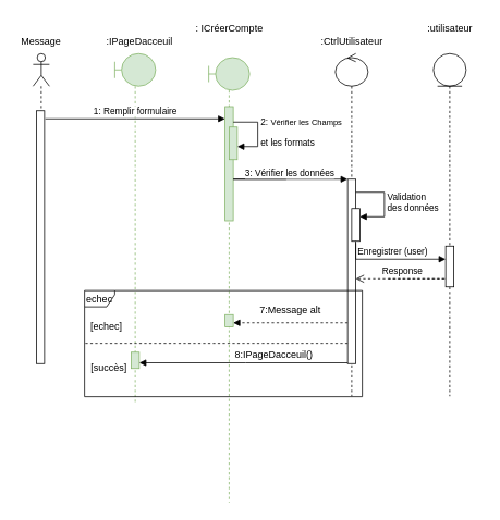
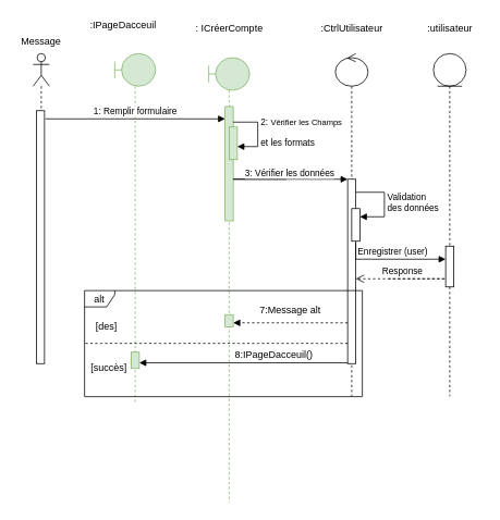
  <mxCell id="0" />
  <mxCell id="1" parent="0" />
  <mxCell id="2" value="" style="shape=umlLifeline;perimeter=lifelinePerimeter;whiteSpace=wrap;html=1;container=1;dropTarget=0;collapsible=0;recursiveResize=0;outlineConnect=0;portConstraint=eastwest;newEdgeStyle={&quot;edgeStyle&quot;:&quot;elbowEdgeStyle&quot;,&quot;elbow&quot;:&quot;vertical&quot;,&quot;curved&quot;:0,&quot;rounded&quot;:0};participant=umlBoundary;fillColor=#d5e8d4;strokeColor=#82b366;" parent="1" vertex="1"><mxGeometry x="140" y="65" width="50" height="430" as="geometry" /></mxCell>
  <mxCell id="3" value="" style="shape=umlLifeline;perimeter=lifelinePerimeter;whiteSpace=wrap;html=1;container=1;dropTarget=0;collapsible=0;recursiveResize=0;outlineConnect=0;portConstraint=eastwest;newEdgeStyle={&quot;edgeStyle&quot;:&quot;elbowEdgeStyle&quot;,&quot;elbow&quot;:&quot;vertical&quot;,&quot;curved&quot;:0,&quot;rounded&quot;:0};participant=umlActor;" parent="1" vertex="1"><mxGeometry x="40" y="65" width="20" height="380" as="geometry" /></mxCell>
  <mxCell id="4" value="" style="html=1;points=[];perimeter=orthogonalPerimeter;outlineConnect=0;targetShapes=umlLifeline;portConstraint=eastwest;newEdgeStyle={&quot;edgeStyle&quot;:&quot;elbowEdgeStyle&quot;,&quot;elbow&quot;:&quot;vertical&quot;,&quot;curved&quot;:0,&quot;rounded&quot;:0};" parent="3" vertex="1"><mxGeometry x="4" y="70" width="10" height="310" as="geometry" /></mxCell>
  <mxCell id="5" value="" style="shape=umlLifeline;perimeter=lifelinePerimeter;whiteSpace=wrap;html=1;container=1;dropTarget=0;collapsible=0;recursiveResize=0;outlineConnect=0;portConstraint=eastwest;newEdgeStyle={&quot;edgeStyle&quot;:&quot;elbowEdgeStyle&quot;,&quot;elbow&quot;:&quot;vertical&quot;,&quot;curved&quot;:0,&quot;rounded&quot;:0};participant=umlBoundary;fillColor=#d5e8d4;strokeColor=#82b366;" parent="1" vertex="1"><mxGeometry x="255" y="70" width="50" height="545" as="geometry" /></mxCell>
  <mxCell id="6" value="" style="html=1;points=[];perimeter=orthogonalPerimeter;outlineConnect=0;targetShapes=umlLifeline;portConstraint=eastwest;newEdgeStyle={&quot;edgeStyle&quot;:&quot;elbowEdgeStyle&quot;,&quot;elbow&quot;:&quot;vertical&quot;,&quot;curved&quot;:0,&quot;rounded&quot;:0};fillColor=#d5e8d4;strokeColor=#82b366;" parent="5" vertex="1"><mxGeometry x="20" y="60" width="10" height="140" as="geometry" /></mxCell>
  <mxCell id="7" value="" style="html=1;points=[];perimeter=orthogonalPerimeter;outlineConnect=0;targetShapes=umlLifeline;portConstraint=eastwest;newEdgeStyle={&quot;edgeStyle&quot;:&quot;elbowEdgeStyle&quot;,&quot;elbow&quot;:&quot;vertical&quot;,&quot;curved&quot;:0,&quot;rounded&quot;:0};fillColor=#d5e8d4;strokeColor=#82b366;" parent="5" vertex="1"><mxGeometry x="25" y="85" width="10" height="40" as="geometry" /></mxCell>
  <mxCell id="8" value="2: &lt;font style=&quot;font-size: 10px;&quot;&gt;Vérifier les Champs&lt;/font&gt;&lt;div style=&quot;font-size: 10px;&quot;&gt;&lt;font style=&quot;font-size: 10px;&quot;&gt;&lt;br&gt;&lt;/font&gt;&lt;/div&gt;et les formats" style="html=1;align=left;spacingLeft=2;endArrow=block;rounded=0;edgeStyle=orthogonalEdgeStyle;curved=0;rounded=0;" parent="5" edge="1"><mxGeometry relative="1" as="geometry"><mxPoint x="30" y="79" as="sourcePoint" /><Array as="points"><mxPoint x="60" y="109" /></Array><mxPoint x="35" y="109.023" as="targetPoint" /></mxGeometry></mxCell>
  <mxCell id="9" value="" style="html=1;points=[];perimeter=orthogonalPerimeter;outlineConnect=0;targetShapes=umlLifeline;portConstraint=eastwest;newEdgeStyle={&quot;edgeStyle&quot;:&quot;elbowEdgeStyle&quot;,&quot;elbow&quot;:&quot;vertical&quot;,&quot;curved&quot;:0,&quot;rounded&quot;:0};fillColor=#d5e8d4;strokeColor=#82b366;" parent="5" vertex="1"><mxGeometry x="20" y="315" width="10" height="15" as="geometry" /></mxCell>
  <mxCell id="10" value="" style="shape=umlLifeline;perimeter=lifelinePerimeter;whiteSpace=wrap;html=1;container=1;dropTarget=0;collapsible=0;recursiveResize=0;outlineConnect=0;portConstraint=eastwest;newEdgeStyle={&quot;edgeStyle&quot;:&quot;elbowEdgeStyle&quot;,&quot;elbow&quot;:&quot;vertical&quot;,&quot;curved&quot;:0,&quot;rounded&quot;:0};participant=umlEntity;" parent="1" vertex="1"><mxGeometry x="530" y="65" width="40" height="420" as="geometry" /></mxCell>
  <mxCell id="11" value="" style="html=1;points=[];perimeter=orthogonalPerimeter;outlineConnect=0;targetShapes=umlLifeline;portConstraint=eastwest;newEdgeStyle={&quot;edgeStyle&quot;:&quot;elbowEdgeStyle&quot;,&quot;elbow&quot;:&quot;vertical&quot;,&quot;curved&quot;:0,&quot;rounded&quot;:0};" parent="10" vertex="1"><mxGeometry x="15" y="236" width="10" height="50" as="geometry" /></mxCell>
  <mxCell id="12" value="" style="shape=umlLifeline;perimeter=lifelinePerimeter;whiteSpace=wrap;html=1;container=1;dropTarget=0;collapsible=0;recursiveResize=0;outlineConnect=0;portConstraint=eastwest;newEdgeStyle={&quot;edgeStyle&quot;:&quot;elbowEdgeStyle&quot;,&quot;elbow&quot;:&quot;vertical&quot;,&quot;curved&quot;:0,&quot;rounded&quot;:0};participant=umlControl;" parent="1" vertex="1"><mxGeometry x="410" y="65" width="40" height="420" as="geometry" /></mxCell>
  <mxCell id="13" value="" style="html=1;points=[];perimeter=orthogonalPerimeter;outlineConnect=0;targetShapes=umlLifeline;portConstraint=eastwest;newEdgeStyle={&quot;edgeStyle&quot;:&quot;elbowEdgeStyle&quot;,&quot;elbow&quot;:&quot;vertical&quot;,&quot;curved&quot;:0,&quot;rounded&quot;:0};" parent="12" vertex="1"><mxGeometry x="15" y="154" width="10" height="226" as="geometry" /></mxCell>
  <mxCell id="14" value="" style="html=1;verticalAlign=bottom;endArrow=block;edgeStyle=elbowEdgeStyle;elbow=vertical;curved=0;rounded=0;" parent="12" target="13" edge="1"><mxGeometry x="0.389" y="-76" relative="1" as="geometry"><mxPoint x="-60" y="154" as="sourcePoint" /><Array as="points"><mxPoint x="-125" y="154" /></Array><mxPoint as="offset" /><mxPoint x="10" y="154" as="targetPoint" /></mxGeometry></mxCell>
  <mxCell id="15" value="3: Vérifier les données" style="edgeLabel;html=1;align=center;verticalAlign=middle;resizable=0;points=[];" parent="14" vertex="1" connectable="0"><mxGeometry x="0.385" y="2" relative="1" as="geometry"><mxPoint x="-9" y="-6" as="offset" /></mxGeometry></mxCell>
  <mxCell id="16" value="" style="html=1;points=[];perimeter=orthogonalPerimeter;outlineConnect=0;targetShapes=umlLifeline;portConstraint=eastwest;newEdgeStyle={&quot;edgeStyle&quot;:&quot;elbowEdgeStyle&quot;,&quot;elbow&quot;:&quot;vertical&quot;,&quot;curved&quot;:0,&quot;rounded&quot;:0};" parent="12" vertex="1"><mxGeometry x="20" y="190" width="10" height="40" as="geometry" /></mxCell>
  <mxCell id="17" value="&lt;div&gt;Validation&lt;/div&gt;&lt;div&gt;des données&lt;br&gt;&lt;/div&gt;" style="html=1;align=left;spacingLeft=2;endArrow=block;rounded=0;edgeStyle=orthogonalEdgeStyle;curved=0;rounded=0;" parent="12" source="13" target="16" edge="1"><mxGeometry relative="1" as="geometry"><mxPoint x="30" y="170" as="sourcePoint" /><Array as="points"><mxPoint x="60" y="170" /><mxPoint x="60" y="200" /></Array></mxGeometry></mxCell>
  <mxCell id="18" value="1: Remplir formulaire" style="html=1;verticalAlign=bottom;endArrow=block;edgeStyle=elbowEdgeStyle;elbow=vertical;curved=0;rounded=0;" parent="1" target="6" edge="1"><mxGeometry relative="1" as="geometry"><mxPoint x="55" y="145" as="sourcePoint" /><mxPoint x="190" y="145" as="targetPoint" /><Array as="points"><mxPoint x="155" y="145" /><mxPoint x="165" y="125" /><mxPoint x="65" y="95" /><mxPoint x="115" y="95" /></Array></mxGeometry></mxCell>
- <mxCell id="19" value="echec" style="shape=umlFrame;whiteSpace=wrap;html=1;pointerEvents=0;width=37;height=20;" parent="1" vertex="1"><mxGeometry x="103" y="355.5" width="340" height="130" as="geometry" /></mxCell>
+ <mxCell id="19" value="alt" style="shape=umlFrame;whiteSpace=wrap;html=1;pointerEvents=0;width=37;height=20;" parent="1" vertex="1"><mxGeometry x="103" y="355.5" width="340" height="130" as="geometry" /></mxCell>
  <mxCell id="20" value="Enregistrer (user)" style="html=1;verticalAlign=bottom;endArrow=block;edgeStyle=elbowEdgeStyle;elbow=vertical;curved=0;rounded=0;" parent="1" target="11" edge="1"><mxGeometry relative="1" as="geometry"><mxPoint x="435" y="297" as="sourcePoint" /><Array as="points"><mxPoint x="490" y="317" /><mxPoint x="440" y="297" /><mxPoint x="410" y="287" /></Array></mxGeometry></mxCell>
  <mxCell id="21" value=" : ICréerCompte" style="text;html=1;align=center;verticalAlign=middle;resizable=0;points=[];autosize=1;strokeColor=none;fillColor=none;" parent="1" vertex="1"><mxGeometry x="230" y="20" width="100" height="30" as="geometry" /></mxCell>
- <mxCell id="22" value=":CtrlUtilisateur" style="text;html=1;align=center;verticalAlign=middle;resizable=0;points=[];autosize=1;strokeColor=none;fillColor=none;" parent="1" vertex="1"><mxGeometry x="380" y="35" width="100" height="30" as="geometry" /></mxCell>
+ <mxCell id="22" value=":CtrlUtilisateur" style="text;html=1;align=center;verticalAlign=middle;resizable=0;points=[];autosize=1;strokeColor=none;fillColor=none;" parent="1" vertex="1"><mxGeometry x="380" y="20" width="100" height="30" as="geometry" /></mxCell>
  <mxCell id="23" value=":utilisateur" style="text;html=1;align=center;verticalAlign=middle;resizable=0;points=[];autosize=1;strokeColor=none;fillColor=none;" parent="1" vertex="1"><mxGeometry x="510" y="20" width="80" height="30" as="geometry" /></mxCell>
  <mxCell id="24" value="Message" style="text;html=1;strokeColor=none;fillColor=none;align=center;verticalAlign=middle;whiteSpace=wrap;rounded=0;" parent="1" vertex="1"><mxGeometry x="20" y="35" width="60" height="30" as="geometry" /></mxCell>
- <mxCell id="25" value=":IPageDacceuil" style="text;html=1;align=center;verticalAlign=middle;resizable=0;points=[];autosize=1;strokeColor=none;fillColor=none;" parent="1" vertex="1"><mxGeometry x="120" y="35" width="100" height="30" as="geometry" /></mxCell>
+ <mxCell id="25" value=":IPageDacceuil" style="text;html=1;align=center;verticalAlign=middle;resizable=0;points=[];autosize=1;strokeColor=none;fillColor=none;" parent="1" vertex="1"><mxGeometry x="100" y="15" width="100" height="30" as="geometry" /></mxCell>
  <mxCell id="26" value="Response" style="html=1;verticalAlign=bottom;endArrow=open;dashed=1;endSize=8;edgeStyle=elbowEdgeStyle;elbow=vertical;curved=0;rounded=0;" parent="1" edge="1"><mxGeometry x="0.371" relative="1" as="geometry"><mxPoint x="475" y="341" as="sourcePoint" /><mxPoint x="435" y="341" as="targetPoint" /><Array as="points"><mxPoint x="545" y="341" /></Array><mxPoint as="offset" /></mxGeometry></mxCell>
  <mxCell id="27" value="" style="html=1;points=[];perimeter=orthogonalPerimeter;outlineConnect=0;targetShapes=umlLifeline;portConstraint=eastwest;newEdgeStyle={&quot;edgeStyle&quot;:&quot;elbowEdgeStyle&quot;,&quot;elbow&quot;:&quot;vertical&quot;,&quot;curved&quot;:0,&quot;rounded&quot;:0};fillColor=#d5e8d4;strokeColor=#82b366;" parent="1" vertex="1"><mxGeometry x="160" y="431" width="10" height="20" as="geometry" /></mxCell>
  <mxCell id="28" value="" style="html=1;verticalAlign=bottom;endArrow=block;edgeStyle=elbowEdgeStyle;elbow=vertical;curved=0;rounded=0;" parent="1" edge="1"><mxGeometry relative="1" as="geometry"><mxPoint x="425" y="444" as="sourcePoint" /><mxPoint x="170" y="444" as="targetPoint" /><Array as="points"><mxPoint x="300" y="444" /><mxPoint x="180" y="406.29" /><mxPoint x="280" y="436.29" /><mxPoint x="270" y="456.29" /></Array></mxGeometry></mxCell>
  <mxCell id="29" value="" style="html=1;verticalAlign=bottom;endArrow=block;edgeStyle=elbowEdgeStyle;elbow=vertical;curved=0;rounded=0;dashed=1;" parent="1" edge="1"><mxGeometry relative="1" as="geometry"><mxPoint x="425" y="395" as="sourcePoint" /><mxPoint x="285" y="395.28" as="targetPoint" /><Array as="points"><mxPoint x="429" y="395" /><mxPoint x="173" y="357.57" /><mxPoint x="273" y="387.57" /><mxPoint x="263" y="407.57" /></Array></mxGeometry></mxCell>
  <mxCell id="30" value="&lt;font style=&quot;font-size: 12px;&quot;&gt;7:&lt;/font&gt;&lt;font style=&quot;font-size: 12px;&quot;&gt;&lt;font style=&quot;font-size: 12px;&quot;&gt;Message alt&lt;/font&gt;&lt;br&gt;&lt;/font&gt;" style="text;html=1;strokeColor=none;fillColor=none;align=center;verticalAlign=middle;whiteSpace=wrap;rounded=0;" parent="1" vertex="1"><mxGeometry x="300" y="365" width="110" height="30" as="geometry" /></mxCell>
  <mxCell id="31" value="8:IPageDacceuil()" style="text;html=1;strokeColor=none;fillColor=none;align=center;verticalAlign=middle;whiteSpace=wrap;rounded=0;" parent="1" vertex="1"><mxGeometry x="290" y="419" width="90" height="30" as="geometry" /></mxCell>
- <mxCell id="32" value="[echec]" style="text;html=1;strokeColor=none;fillColor=none;align=center;verticalAlign=middle;whiteSpace=wrap;rounded=0;" parent="1" vertex="1"><mxGeometry x="100" y="385" width="60" height="30" as="geometry" /></mxCell>
+ <mxCell id="32" value="[des]" style="text;html=1;strokeColor=none;fillColor=none;align=center;verticalAlign=middle;whiteSpace=wrap;rounded=0;" parent="1" vertex="1"><mxGeometry x="100" y="385" width="60" height="30" as="geometry" /></mxCell>
  <mxCell id="33" value="[succès]" style="text;html=1;strokeColor=none;fillColor=none;align=center;verticalAlign=middle;whiteSpace=wrap;rounded=0;" parent="1" vertex="1"><mxGeometry x="103" y="435" width="60" height="30" as="geometry" /></mxCell>
  <mxCell id="34" value="" style="html=1;verticalAlign=bottom;endArrow=none;edgeStyle=elbowEdgeStyle;elbow=vertical;curved=0;rounded=0;dashed=1;endFill=0;" parent="1" edge="1"><mxGeometry relative="1" as="geometry"><mxPoint x="425" y="420.19" as="sourcePoint" /><mxPoint x="103" y="420.19" as="targetPoint" /><Array as="points"><mxPoint x="233" y="420.19" /><mxPoint x="113" y="382.48" /><mxPoint x="213" y="412.48" /><mxPoint x="203" y="432.48" /></Array></mxGeometry></mxCell>
